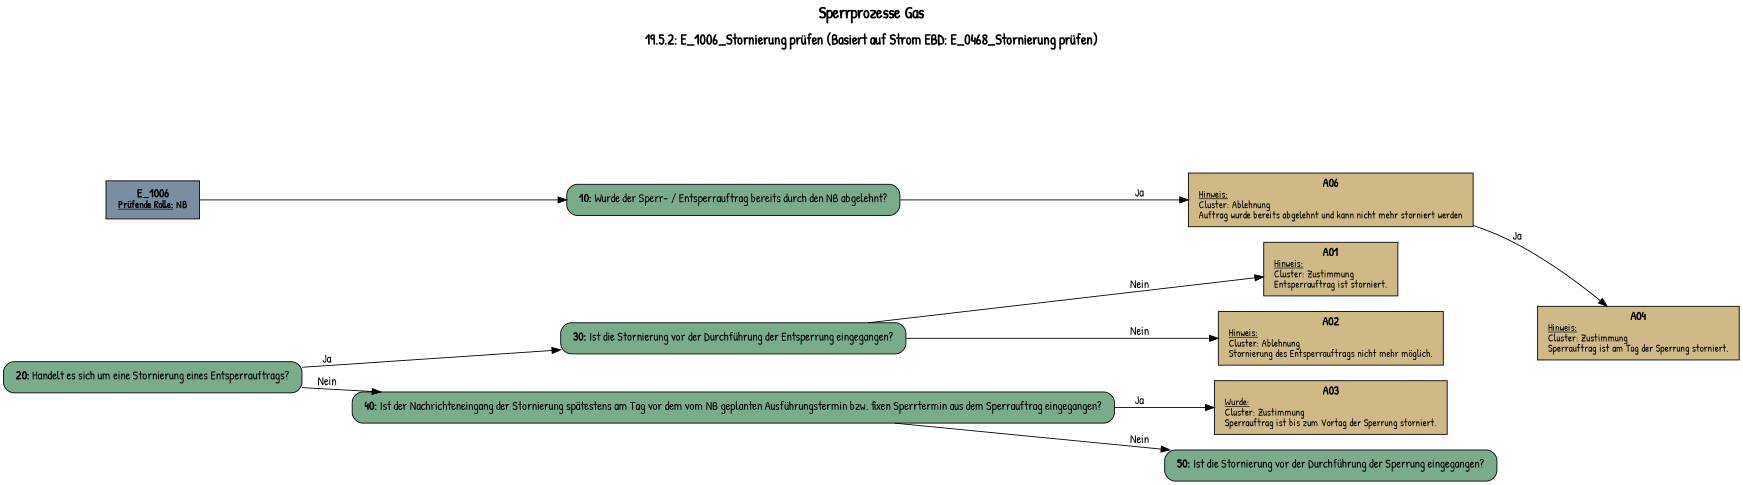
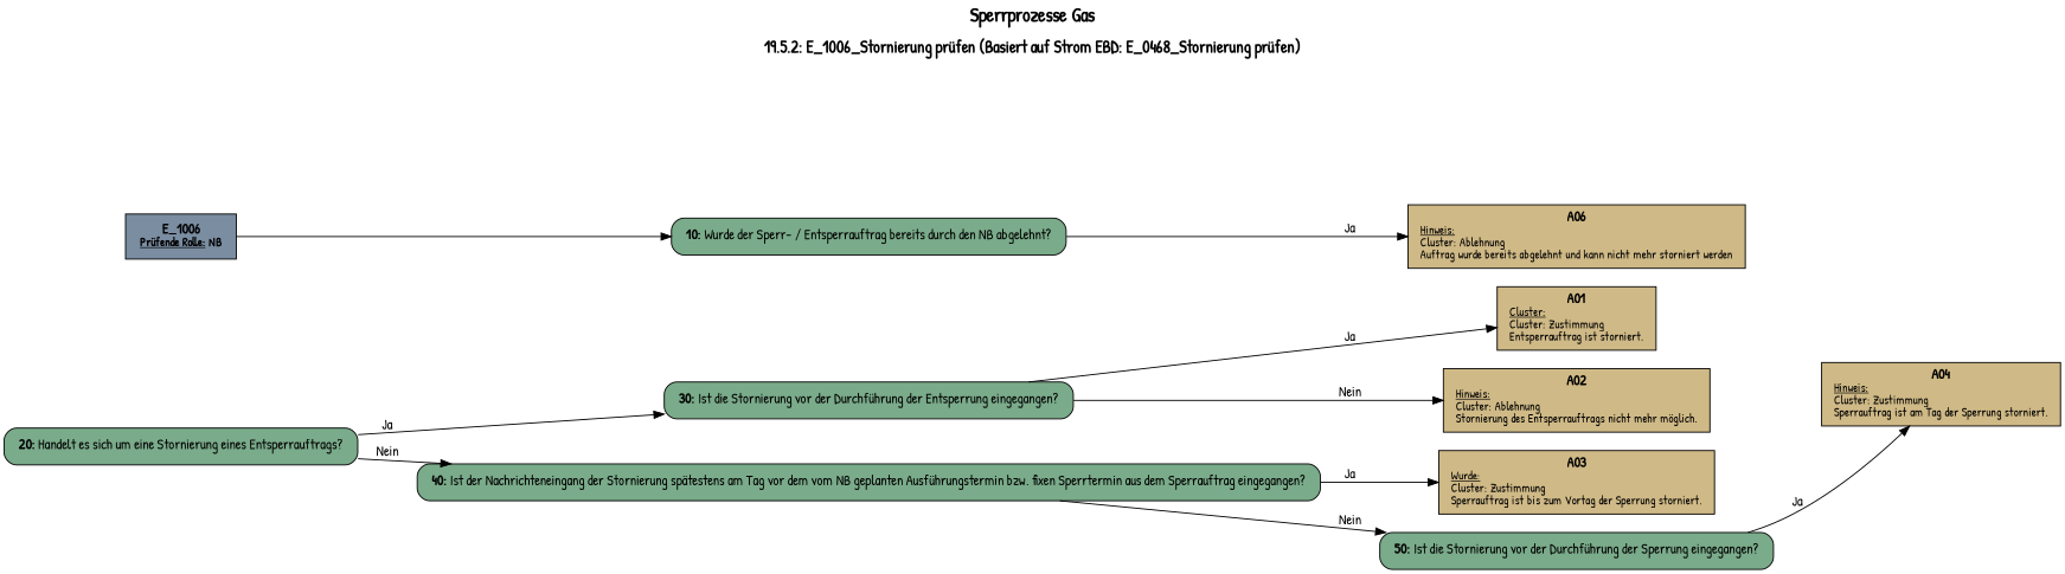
  digraph {
    fontname="Patrick Hand"
    label=<<B><FONT POINT-SIZE="18">Sperrprozesse Gas</FONT></B><BR/><BR/><B><FONT POINT-SIZE="16">19.5.2: E_1006_Stornierung prüfen (Basiert auf Strom EBD: E_0468_Stornierung prüfen)</FONT></B><BR/><BR/><BR/><BR/>>
    labelloc=t
    rankdir=LR
    node [fillcolor="#7aab8a" fontname="Patrick Hand" margin="0.2,0.12" shape=box style=filled]
    edge [fontname="Patrick Hand"]
    n1 [fillcolor="#7a8da1" label=<<B>E_1006</B><BR align="center"/><FONT point-size="12"><B><U>Prüfende Rolle:</U> NB</B></FONT><BR align="center"/>>]
    n2 [label=<<B>10: </B>Wurde der Sperr- / Entsperrauftrag bereits durch den NB abgelehnt?<BR align="left"/>> style="filled,rounded"]
    n3 [fillcolor="#cfb986" label=<<B>A06</B><BR align="center"/><FONT point-size="12"><U>Hinweis:</U><BR align="left"/>Cluster: Ablehnung<BR align="left"/>Auftrag wurde bereits abgelehnt und kann nicht mehr storniert werden<BR align="left"/></FONT>> margin="0.17,0.08"]
    n4 [label=<<B>20: </B>Handelt es sich um eine Stornierung eines Entsperrauftrags?<BR align="left"/>> style="filled,rounded"]
    n5 [label=<<B>30: </B>Ist die Stornierung vor der Durchführung der Entsperrung eingegangen?<BR align="left"/>> style="filled,rounded"]
    n6 [label=<<B>40: </B>Ist der Nachrichteneingang der Stornierung spätestens am Tag vor dem vom NB geplanten Ausführungstermin bzw. fixen Sperrtermin aus dem Sperrauftrag eingegangen?<BR align="left"/>> style="filled,rounded"]
-   n7 [fillcolor="#cfb986" label=<<B>A01</B><BR align="center"/><FONT point-size="12"><U>Hinweis:</U><BR align="left"/>Cluster: Zustimmung<BR align="left"/>Entsperrauftrag ist storniert.<BR align="left"/></FONT>> margin="0.17,0.08"]
+   n7 [fillcolor="#cfb986" label=<<B>A01</B><BR align="center"/><FONT point-size="12"><U>Cluster:</U><BR align="left"/>Cluster: Zustimmung<BR align="left"/>Entsperrauftrag ist storniert.<BR align="left"/></FONT>> margin="0.17,0.08"]
    n8 [fillcolor="#cfb986" label=<<B>A02</B><BR align="center"/><FONT point-size="12"><U>Hinweis:</U><BR align="left"/>Cluster: Ablehnung<BR align="left"/>Stornierung des Entsperrauftrags nicht mehr möglich.<BR align="left"/></FONT>> margin="0.17,0.08"]
    n9 [fillcolor="#cfb986" label=<<B>A03</B><BR align="center"/><FONT point-size="12"><U>Wurde:</U><BR align="left"/>Cluster: Zustimmung<BR align="left"/>Sperrauftrag ist bis zum Vortag der Sperrung storniert.<BR align="left"/></FONT>> margin="0.17,0.08"]
    n10 [label=<<B>50: </B>Ist die Stornierung vor der Durchführung der Sperrung eingegangen?<BR align="left"/>> style="filled,rounded"]
    n11 [fillcolor="#cfb986" label=<<B>A04</B><BR align="center"/><FONT point-size="12"><U>Hinweis:</U><BR align="left"/>Cluster: Zustimmung<BR align="left"/>Sperrauftrag ist am Tag der Sperrung storniert.<BR align="left"/></FONT>> margin="0.17,0.08"]
    n1 -> n2
    n2 -> n3 [label=Ja]
    n4 -> n5 [label=Ja]
    n4 -> n6 [label=Nein]
-   n5 -> n7 [label=Nein]
+   n5 -> n7 [label=Ja]
    n5 -> n8 [label=Nein]
    n6 -> n9 [label=Ja]
    n6 -> n10 [label=Nein]
-   n3 -> n11 [label=Ja]
+   n10 -> n11 [label=Ja]
  }
